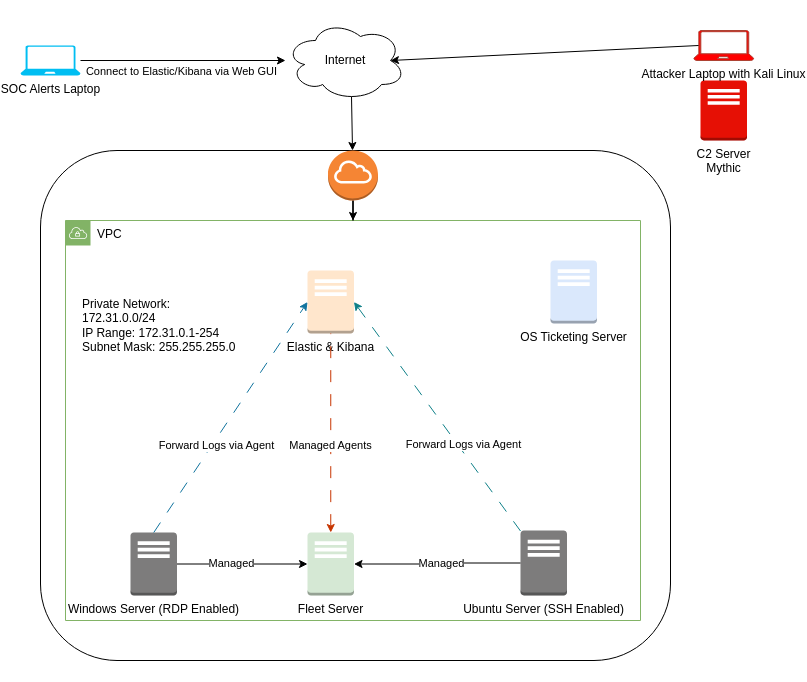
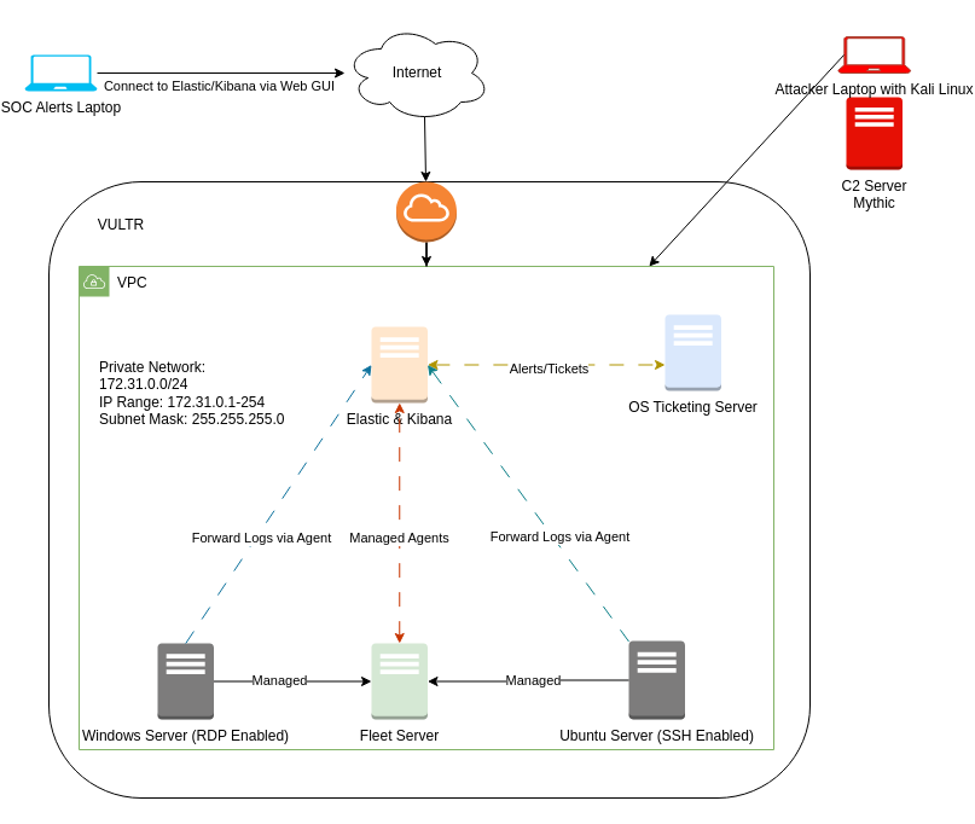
  <mxCell id="0" />
  <mxCell id="1" parent="0" />
  <mxCell id="2" value="" style="rounded=1;whiteSpace=wrap;html=1;" vertex="1" parent="1"><mxGeometry x="40" y="150" width="630" height="510" as="geometry" /></mxCell>
  <mxCell id="3" value="VPC" style="sketch=0;outlineConnect=0;html=1;whiteSpace=wrap;fontSize=12;fontStyle=0;shape=mxgraph.aws4.group;grIcon=mxgraph.aws4.group_vpc;strokeColor=#82b366;fillColor=#ffffff;verticalAlign=top;align=left;spacingLeft=30;dashed=0;" vertex="1" parent="1"><mxGeometry x="65" y="220" width="575" height="400" as="geometry" /></mxCell>
+ <mxCell id="4" style="edgeStyle=orthogonalEdgeStyle;rounded=0;orthogonalLoop=1;jettySize=auto;html=1;startArrow=classic;startFill=1;dashed=1;dashPattern=12 12;fillColor=#e3c800;strokeColor=#B09500;" edge="1" parent="1" source="6" target="12"><mxGeometry relative="1" as="geometry"><Array as="points"><mxPoint x="480" y="302" /><mxPoint x="480" y="302" /></Array></mxGeometry></mxCell>
+ <mxCell id="5" value="Alerts/Tickets" style="edgeLabel;html=1;align=center;verticalAlign=middle;resizable=0;points=[];" vertex="1" connectable="0" parent="4"><mxGeometry x="0.003" y="-2" relative="1" as="geometry"><mxPoint x="1" y="1" as="offset" /></mxGeometry></mxCell>
  <mxCell id="6" value="Elastic &amp;amp; Kibana" style="outlineConnect=0;dashed=0;verticalLabelPosition=bottom;verticalAlign=top;align=center;html=1;shape=mxgraph.aws3.traditional_server;fillColor=#ffe6cc;strokeColor=#d79b00;" vertex="1" parent="1"><mxGeometry x="307" y="270" width="46.5" height="63" as="geometry" /></mxCell>
  <mxCell id="7" value="Ubuntu Server (SSH Enabled)" style="outlineConnect=0;dashed=0;verticalLabelPosition=bottom;verticalAlign=top;align=center;html=1;shape=mxgraph.aws3.traditional_server;fillColor=#7D7C7C;gradientColor=none;" vertex="1" parent="1"><mxGeometry x="520" y="530" width="46.5" height="65" as="geometry" /></mxCell>
- <mxCell id="8" style="edgeStyle=orthogonalEdgeStyle;rounded=0;orthogonalLoop=1;jettySize=auto;html=1;endArrow=none;endFill=1;startArrow=classic;startFill=1;dashed=1;dashPattern=12 12;fillColor=#fa6800;strokeColor=#C73500;" edge="1" parent="1" source="10" target="6"><mxGeometry relative="1" as="geometry" /></mxCell>
+ <mxCell id="8" style="edgeStyle=orthogonalEdgeStyle;rounded=0;orthogonalLoop=1;jettySize=auto;html=1;endArrow=classic;endFill=1;startArrow=classic;startFill=1;dashed=1;dashPattern=12 12;fillColor=#fa6800;strokeColor=#C73500;" edge="1" parent="1" source="10" target="6"><mxGeometry relative="1" as="geometry" /></mxCell>
  <mxCell id="9" value="Managed Agents" style="edgeLabel;html=1;align=center;verticalAlign=middle;resizable=0;points=[];" vertex="1" connectable="0" parent="8"><mxGeometry x="-0.116" y="1" relative="1" as="geometry"><mxPoint as="offset" /></mxGeometry></mxCell>
  <mxCell id="10" value="Fleet Server" style="outlineConnect=0;dashed=0;verticalLabelPosition=bottom;verticalAlign=top;align=center;html=1;shape=mxgraph.aws3.traditional_server;fillColor=#d5e8d4;strokeColor=#82b366;" vertex="1" parent="1"><mxGeometry x="307" y="532" width="46.5" height="63" as="geometry" /></mxCell>
  <mxCell id="11" value="C2 Server&lt;div&gt;Mythic&lt;/div&gt;" style="outlineConnect=0;dashed=0;verticalLabelPosition=bottom;verticalAlign=top;align=center;html=1;shape=mxgraph.aws3.traditional_server;fillColor=#e61005;strokeColor=#b85450;" vertex="1" parent="1"><mxGeometry x="700" y="80" width="46.5" height="60" as="geometry" /></mxCell>
  <mxCell id="12" value="OS Ticketing Server&lt;div&gt;&lt;br&gt;&lt;/div&gt;" style="outlineConnect=0;dashed=0;verticalLabelPosition=bottom;verticalAlign=top;align=center;html=1;shape=mxgraph.aws3.traditional_server;fillColor=#dae8fc;strokeColor=#6c8ebf;" vertex="1" parent="1"><mxGeometry x="550" y="260" width="46.5" height="63" as="geometry" /></mxCell>
+ <mxCell id="13" value="VULTR" style="text;html=1;align=center;verticalAlign=middle;whiteSpace=wrap;rounded=0;" vertex="1" parent="1"><mxGeometry x="70" y="171" width="60" height="30" as="geometry" /></mxCell>
  <mxCell id="14" style="edgeStyle=orthogonalEdgeStyle;rounded=0;orthogonalLoop=1;jettySize=auto;html=1;" edge="1" parent="1" source="16" target="10"><mxGeometry relative="1" as="geometry" /></mxCell>
  <mxCell id="15" value="Managed" style="edgeLabel;html=1;align=center;verticalAlign=middle;resizable=0;points=[];" vertex="1" connectable="0" parent="14"><mxGeometry x="-0.178" y="2" relative="1" as="geometry"><mxPoint y="1" as="offset" /></mxGeometry></mxCell>
  <mxCell id="16" value="Windows Server (RDP Enabled)" style="outlineConnect=0;dashed=0;verticalLabelPosition=bottom;verticalAlign=top;align=center;html=1;shape=mxgraph.aws3.traditional_server;fillColor=#7D7C7C;gradientColor=none;" vertex="1" parent="1"><mxGeometry x="130" y="532" width="46.5" height="63" as="geometry" /></mxCell>
  <mxCell id="17" style="edgeStyle=orthogonalEdgeStyle;rounded=0;orthogonalLoop=1;jettySize=auto;html=1;entryX=1;entryY=0.5;entryDx=0;entryDy=0;entryPerimeter=0;" edge="1" parent="1" source="7" target="10"><mxGeometry relative="1" as="geometry" /></mxCell>
  <mxCell id="18" value="Managed" style="edgeLabel;html=1;align=center;verticalAlign=middle;resizable=0;points=[];" vertex="1" connectable="0" parent="17"><mxGeometry x="-0.423" y="1" relative="1" as="geometry"><mxPoint x="-32" y="-1" as="offset" /></mxGeometry></mxCell>
  <mxCell id="19" style="rounded=0;orthogonalLoop=1;jettySize=auto;html=1;exitX=0.5;exitY=0;exitDx=0;exitDy=0;exitPerimeter=0;entryX=0;entryY=0.5;entryDx=0;entryDy=0;entryPerimeter=0;dashed=1;dashPattern=12 12;fillColor=#b1ddf0;strokeColor=#10739e;" edge="1" parent="1" source="16" target="6"><mxGeometry relative="1" as="geometry" /></mxCell>
  <mxCell id="20" value="Forward Logs via Agent" style="edgeLabel;html=1;align=center;verticalAlign=middle;resizable=0;points=[];" vertex="1" connectable="0" parent="19"><mxGeometry x="-0.227" y="-3" relative="1" as="geometry"><mxPoint as="offset" /></mxGeometry></mxCell>
  <mxCell id="21" style="rounded=0;orthogonalLoop=1;jettySize=auto;html=1;entryX=1;entryY=0.5;entryDx=0;entryDy=0;entryPerimeter=0;fillColor=#b0e3e6;strokeColor=#0e8088;dashed=1;dashPattern=12 12;" edge="1" parent="1" source="7" target="6"><mxGeometry relative="1" as="geometry" /></mxCell>
  <mxCell id="22" value="Forward Logs via Agent" style="edgeLabel;html=1;align=center;verticalAlign=middle;resizable=0;points=[];" vertex="1" connectable="0" parent="21"><mxGeometry x="-0.262" y="-4" relative="1" as="geometry"><mxPoint y="-1" as="offset" /></mxGeometry></mxCell>
  <mxCell id="23" value="Private Network: 172.31.0.0/24&lt;div&gt;IP Range: 172.31.0.1-254&lt;/div&gt;&lt;div&gt;Subnet Mask: 255.255.255.0&lt;/div&gt;" style="text;html=1;align=left;verticalAlign=middle;whiteSpace=wrap;rounded=0;" vertex="1" parent="1"><mxGeometry x="80" y="290" width="160" height="70" as="geometry" /></mxCell>
  <mxCell id="24" style="edgeStyle=orthogonalEdgeStyle;rounded=0;orthogonalLoop=1;jettySize=auto;html=1;" edge="1" parent="1" source="25" target="3"><mxGeometry relative="1" as="geometry" /></mxCell>
  <mxCell id="25" value="" style="outlineConnect=0;dashed=0;verticalLabelPosition=bottom;verticalAlign=top;align=center;html=1;shape=mxgraph.aws3.internet_gateway;fillColor=#F58534;gradientColor=none;" vertex="1" parent="1"><mxGeometry x="327.5" y="150" width="50" height="50" as="geometry" /></mxCell>
  <mxCell id="26" style="rounded=0;orthogonalLoop=1;jettySize=auto;html=1;exitX=0.55;exitY=0.95;exitDx=0;exitDy=0;exitPerimeter=0;" edge="1" parent="1" source="27" target="25"><mxGeometry relative="1" as="geometry" /></mxCell>
  <mxCell id="27" value="Internet" style="ellipse;shape=cloud;whiteSpace=wrap;html=1;" vertex="1" parent="1"><mxGeometry x="285" y="20" width="120" height="80" as="geometry" /></mxCell>
  <mxCell id="28" style="rounded=0;orthogonalLoop=1;jettySize=auto;html=1;" edge="1" parent="1" source="30" target="27"><mxGeometry relative="1" as="geometry" /></mxCell>
  <mxCell id="29" value="Connect to Elastic/Kibana via Web GUI" style="edgeLabel;html=1;align=center;verticalAlign=middle;resizable=0;points=[];" vertex="1" connectable="0" parent="28"><mxGeometry x="-0.123" y="-2" relative="1" as="geometry"><mxPoint x="10" y="8" as="offset" /></mxGeometry></mxCell>
  <mxCell id="30" value="SOC Alerts Laptop" style="verticalLabelPosition=bottom;html=1;verticalAlign=top;align=center;strokeColor=none;fillColor=#00BEF2;shape=mxgraph.azure.laptop;pointerEvents=1;" vertex="1" parent="1"><mxGeometry x="20" y="45" width="60" height="30" as="geometry" /></mxCell>
  <mxCell id="31" value="Attacker Laptop with Kali Linux" style="verticalLabelPosition=bottom;html=1;verticalAlign=top;align=center;strokeColor=#ae4132;fillColor=#FF0000;shape=mxgraph.azure.laptop;pointerEvents=1;" vertex="1" parent="1"><mxGeometry x="693.25" y="30" width="60" height="30" as="geometry" /></mxCell>
- <mxCell id="32" style="rounded=0;orthogonalLoop=1;jettySize=auto;html=1;exitX=0.08;exitY=0.5;exitDx=0;exitDy=0;exitPerimeter=0;entryX=0.875;entryY=0.5;entryDx=0;entryDy=0;entryPerimeter=0;" edge="1" parent="1" source="31" target="27"><mxGeometry relative="1" as="geometry" /></mxCell>
+ <mxCell id="32" style="rounded=0;orthogonalLoop=1;jettySize=auto;html=1;exitX=0.08;exitY=0.5;exitDx=0;exitDy=0;exitPerimeter=0;" edge="1" parent="1" source="31" target="3"><mxGeometry relative="1" as="geometry" /></mxCell>
